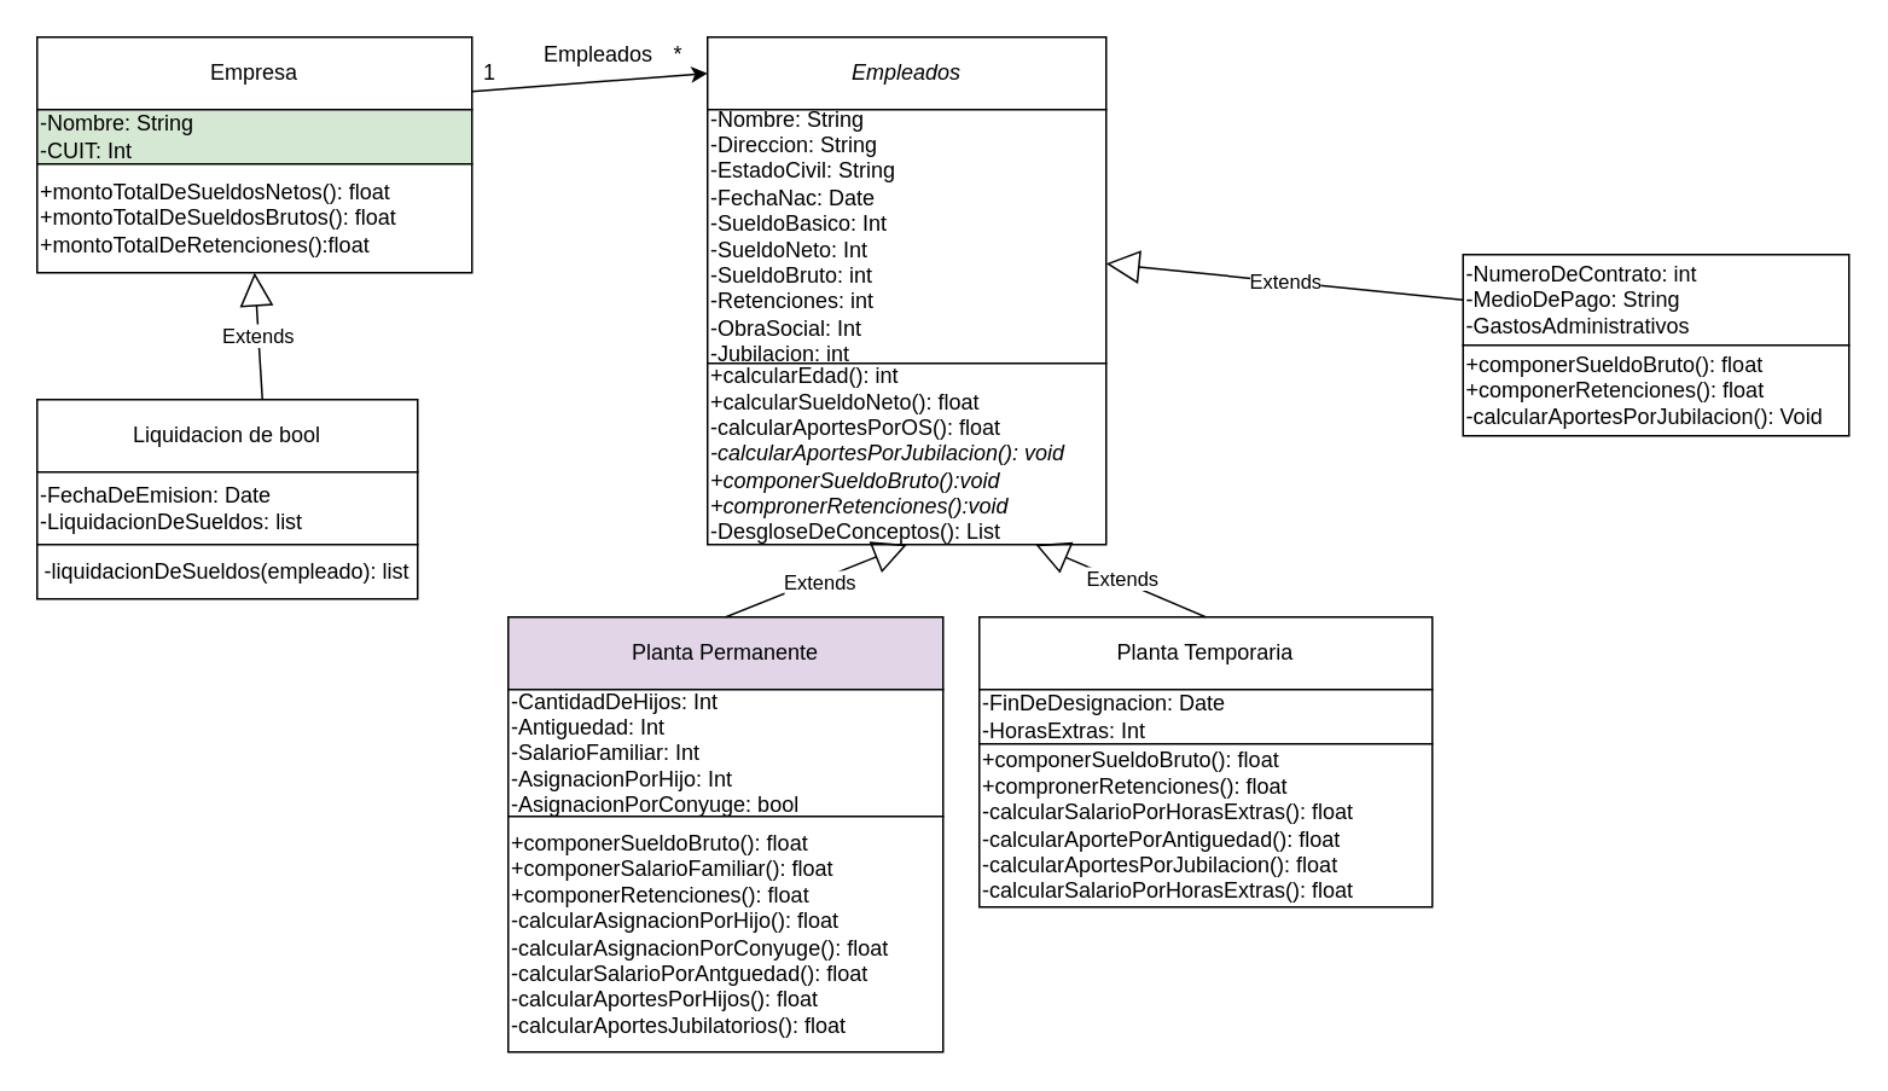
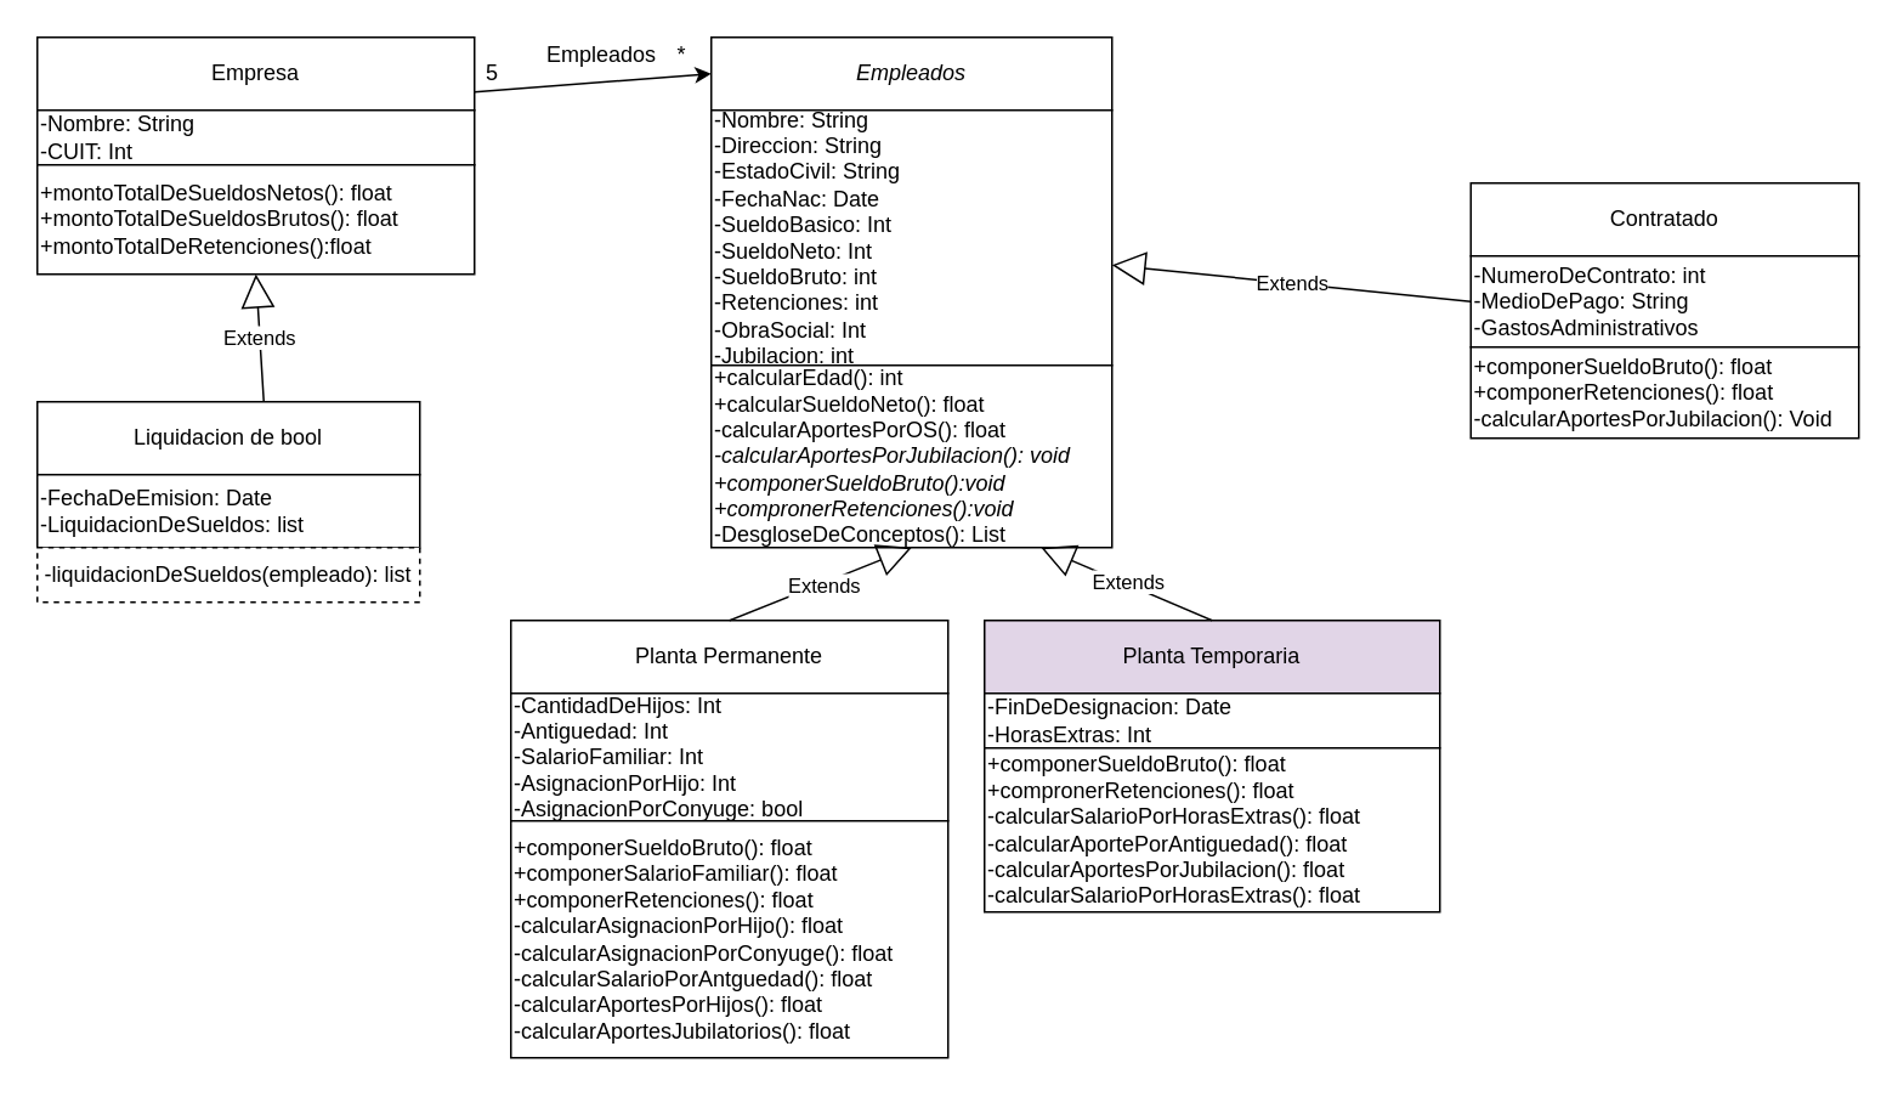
  <mxCell id="0" />
  <mxCell id="1" parent="0" />
  <mxCell id="2" value="Empresa" style="rounded=0;whiteSpace=wrap;html=1;" parent="1" vertex="1"><mxGeometry x="20" width="240" height="40" as="geometry" y="20" /></mxCell>
- <mxCell id="3" value="-Nombre: String&lt;br&gt;-CUIT: Int" style="rounded=0;whiteSpace=wrap;html=1;align=left;fillColor=#d5e8d4;" parent="1" vertex="1"><mxGeometry x="20" y="60" width="240" height="30" as="geometry" /></mxCell>
+ <mxCell id="3" value="-Nombre: String&lt;br&gt;-CUIT: Int" style="rounded=0;whiteSpace=wrap;html=1;align=left;" parent="1" vertex="1"><mxGeometry x="20" y="60" width="240" height="30" as="geometry" /></mxCell>
  <mxCell id="4" value="&lt;i&gt;Empleados&lt;/i&gt;" style="rounded=0;whiteSpace=wrap;html=1;" parent="1" vertex="1"><mxGeometry x="390" width="220" height="40" as="geometry" y="20" /></mxCell>
  <mxCell id="5" value="" style="endArrow=classic;html=1;entryX=0;entryY=0.5;entryDx=0;entryDy=0;exitX=1;exitY=0.75;exitDx=0;exitDy=0;" parent="1" source="2" target="4" edge="1"><mxGeometry width="50" height="50" relative="1" as="geometry"><mxPoint x="220" y="90" as="sourcePoint" /><mxPoint x="270" y="40" as="targetPoint" /><Array as="points" /></mxGeometry></mxCell>
  <mxCell id="6" value="Empleados&lt;br&gt;" style="text;html=1;strokeColor=none;fillColor=none;align=center;verticalAlign=middle;whiteSpace=wrap;rounded=0;" parent="1" vertex="1"><mxGeometry x="310" width="40" height="20" as="geometry" y="20" /></mxCell>
  <mxCell id="7" value="*" style="text;html=1;strokeColor=none;fillColor=none;align=center;verticalAlign=middle;whiteSpace=wrap;rounded=0;" parent="1" vertex="1"><mxGeometry x="354" width="40" height="20" as="geometry" y="20" /></mxCell>
- <mxCell id="8" value="1" style="text;html=1;strokeColor=none;fillColor=none;align=center;verticalAlign=middle;whiteSpace=wrap;rounded=0;" parent="1" vertex="1"><mxGeometry x="250" y="30" width="40" height="20" as="geometry" /></mxCell>
+ <mxCell id="8" value="5" style="text;html=1;strokeColor=none;fillColor=none;align=center;verticalAlign=middle;whiteSpace=wrap;rounded=0;" parent="1" vertex="1"><mxGeometry x="250" y="30" width="40" height="20" as="geometry" /></mxCell>
  <mxCell id="9" value="-Nombre: String&lt;br&gt;-Direccion: String&lt;br&gt;-EstadoCivil: String&lt;br&gt;-FechaNac: Date&lt;br&gt;-SueldoBasico: Int&lt;br&gt;-SueldoNeto: Int&lt;br&gt;-SueldoBruto: int&lt;br&gt;-Retenciones: int&lt;br&gt;-ObraSocial: Int&lt;br&gt;-Jubilacion: int" style="rounded=0;whiteSpace=wrap;html=1;align=left;" parent="1" vertex="1"><mxGeometry x="390" y="60" width="220" height="140" as="geometry" /></mxCell>
  <mxCell id="10" value="+calcularEdad(): int&lt;br&gt;+calcularSueldoNeto(): float&lt;br&gt;-calcularAportesPorOS(): float&lt;br&gt;&lt;i&gt;-calcularAportesPorJubilacion(): void&lt;/i&gt;&lt;br&gt;&lt;i&gt;+componerSueldoBruto():void&lt;/i&gt;&lt;br&gt;&lt;i&gt;+compronerRetenciones():void&lt;/i&gt;&lt;br&gt;-DesgloseDeConceptos(): List" style="rounded=0;whiteSpace=wrap;html=1;align=left;" parent="1" vertex="1"><mxGeometry x="390" y="200" width="220" height="100" as="geometry" /></mxCell>
- <mxCell id="11" value="Planta Temporaria" style="rounded=0;whiteSpace=wrap;html=1;" parent="1" vertex="1"><mxGeometry x="540" y="340" width="250" height="40" as="geometry" /></mxCell>
- <mxCell id="12" value="Planta Permanente" style="rounded=0;whiteSpace=wrap;html=1;fillColor=#e1d5e7;" parent="1" vertex="1"><mxGeometry x="280" y="340" width="240" height="40" as="geometry" /></mxCell>
+ <mxCell id="11" value="Planta Temporaria" style="rounded=0;whiteSpace=wrap;html=1;fillColor=#e1d5e7;" parent="1" vertex="1"><mxGeometry x="540" y="340" width="250" height="40" as="geometry" /></mxCell>
+ <mxCell id="12" value="Planta Permanente" style="rounded=0;whiteSpace=wrap;html=1;" parent="1" vertex="1"><mxGeometry x="280" y="340" width="240" height="40" as="geometry" /></mxCell>
  <mxCell id="13" value="Extends" style="endArrow=block;endSize=16;endFill=0;html=1;exitX=0.5;exitY=0;exitDx=0;exitDy=0;entryX=0.5;entryY=1;entryDx=0;entryDy=0;" parent="1" source="12" target="10" edge="1"><mxGeometry x="0.016" y="-2" width="160" relative="1" as="geometry"><mxPoint x="300" y="250" as="sourcePoint" /><mxPoint x="460" y="250" as="targetPoint" /><mxPoint as="offset" /></mxGeometry></mxCell>
  <mxCell id="14" value="Extends" style="endArrow=block;endSize=16;endFill=0;html=1;exitX=0.5;exitY=0;exitDx=0;exitDy=0;entryX=0.823;entryY=1;entryDx=0;entryDy=0;entryPerimeter=0;" parent="1" source="11" target="10" edge="1"><mxGeometry x="-0.012" y="-1" width="160" relative="1" as="geometry"><mxPoint x="300" y="250" as="sourcePoint" /><mxPoint x="460" y="250" as="targetPoint" /><Array as="points" /><mxPoint as="offset" /></mxGeometry></mxCell>
  <mxCell id="15" value="-CantidadDeHijos: Int&lt;br&gt;-Antiguedad: Int&lt;br&gt;-SalarioFamiliar: Int&lt;br&gt;-AsignacionPorHijo: Int&lt;br&gt;-AsignacionPorConyuge: bool" style="rounded=0;whiteSpace=wrap;html=1;align=left;" parent="1" vertex="1"><mxGeometry x="280" y="380" width="240" height="70" as="geometry" /></mxCell>
  <mxCell id="16" value="-FinDeDesignacion: Date&lt;br&gt;-HorasExtras: Int" style="rounded=0;whiteSpace=wrap;html=1;align=left;" parent="1" vertex="1"><mxGeometry x="540" y="380" width="250" height="30" as="geometry" /></mxCell>
  <mxCell id="17" value="+componerSueldoBruto(): float&lt;br&gt;+componerSalarioFamiliar(): float&amp;nbsp;&lt;br&gt;+componerRetenciones(): float&lt;br&gt;-calcularAsignacionPorHijo(): float&lt;br&gt;-calcularAsignacionPorConyuge(): float&lt;br&gt;-calcularSalarioPorAntguedad(): float&lt;br&gt;-calcularAportesPorHijos(): float&lt;br&gt;-calcularAportesJubilatorios(): float&amp;nbsp;" style="rounded=0;whiteSpace=wrap;html=1;align=left;" parent="1" vertex="1"><mxGeometry x="280" y="450" width="240" height="130" as="geometry" /></mxCell>
  <mxCell id="18" value="+componerSueldoBruto(): float&amp;nbsp;&lt;br&gt;+compronerRetenciones(): float&lt;br&gt;-calcularSalarioPorHorasExtras(): float&lt;br&gt;-calcularAportePorAntiguedad(): float&lt;br&gt;-calcularAportesPorJubilacion(): float&lt;br&gt;-calcularSalarioPorHorasExtras(): float&amp;nbsp;" style="rounded=0;whiteSpace=wrap;html=1;align=left;" parent="1" vertex="1"><mxGeometry x="540" y="410" width="250" height="90" as="geometry" /></mxCell>
  <mxCell id="19" value="+montoTotalDeSueldosNetos(): float&lt;br&gt;+montoTotalDeSueldosBrutos(): float&lt;br&gt;+montoTotalDeRetenciones():float" style="rounded=0;whiteSpace=wrap;html=1;align=left;" parent="1" vertex="1"><mxGeometry x="20" y="90" width="240" height="60" as="geometry" /></mxCell>
  <mxCell id="20" value="Extends" style="endArrow=block;endSize=16;endFill=0;html=1;entryX=0.5;entryY=1;entryDx=0;entryDy=0;exitX=0.592;exitY=0;exitDx=0;exitDy=0;exitPerimeter=0;" parent="1" source="21" target="19" edge="1"><mxGeometry width="160" relative="1" as="geometry"><mxPoint x="140" y="218.68" as="sourcePoint" /><mxPoint x="240" y="199" as="targetPoint" /></mxGeometry></mxCell>
  <mxCell id="21" value="Liquidacion de bool" style="rounded=0;whiteSpace=wrap;html=1;" parent="1" vertex="1"><mxGeometry x="20" y="220" width="210" height="40" as="geometry" /></mxCell>
  <mxCell id="22" value="-FechaDeEmision: Date&lt;br&gt;-LiquidacionDeSueldos: list" style="rounded=0;whiteSpace=wrap;html=1;align=left;" parent="1" vertex="1"><mxGeometry x="20" y="260" width="210" height="40" as="geometry" /></mxCell>
- <mxCell id="23" value="-liquidacionDeSueldos(empleado): list" style="rounded=0;whiteSpace=wrap;html=1;" parent="1" vertex="1"><mxGeometry x="20" y="300" width="210" height="30" as="geometry" /></mxCell>
+ <mxCell id="23" value="-liquidacionDeSueldos(empleado): list" style="rounded=0;whiteSpace=wrap;html=1;dashed=1;" parent="1" vertex="1"><mxGeometry x="20" y="300" width="210" height="30" as="geometry" /></mxCell>
+ <mxCell id="24" value="Contratado" style="rounded=0;whiteSpace=wrap;html=1;" parent="1" vertex="1"><mxGeometry x="807" y="100" width="213" height="40" as="geometry" /></mxCell>
  <mxCell id="25" value="Extends" style="endArrow=block;endSize=16;endFill=0;html=1;exitX=0;exitY=0.5;exitDx=0;exitDy=0;entryX=1;entryY=0.607;entryDx=0;entryDy=0;entryPerimeter=0;" parent="1" source="26" target="9" edge="1"><mxGeometry width="160" relative="1" as="geometry"><mxPoint x="800" y="170" as="sourcePoint" /><mxPoint x="640" y="145" as="targetPoint" /></mxGeometry></mxCell>
  <mxCell id="26" value="-NumeroDeContrato: int&lt;br&gt;-MedioDePago: String&lt;br&gt;-GastosAdministrativos" style="rounded=0;whiteSpace=wrap;html=1;align=left;" parent="1" vertex="1"><mxGeometry x="807" y="140" width="213" height="50" as="geometry" /></mxCell>
  <mxCell id="27" value="+componerSueldoBruto(): float&lt;br&gt;+componerRetenciones(): float&lt;br&gt;-calcularAportesPorJubilacion(): Void" style="rounded=0;whiteSpace=wrap;html=1;align=left;" parent="1" vertex="1"><mxGeometry x="807" y="190" width="213" height="50" as="geometry" /></mxCell>
